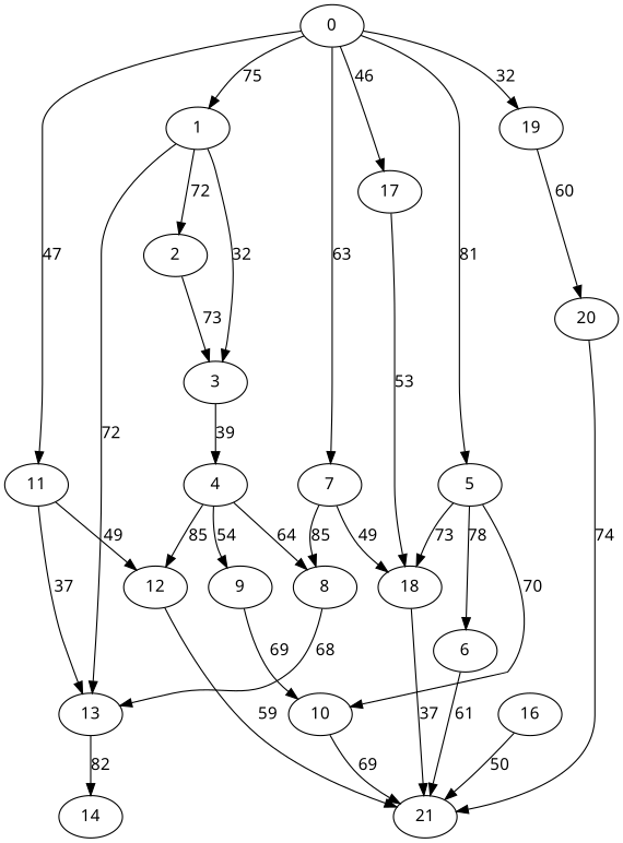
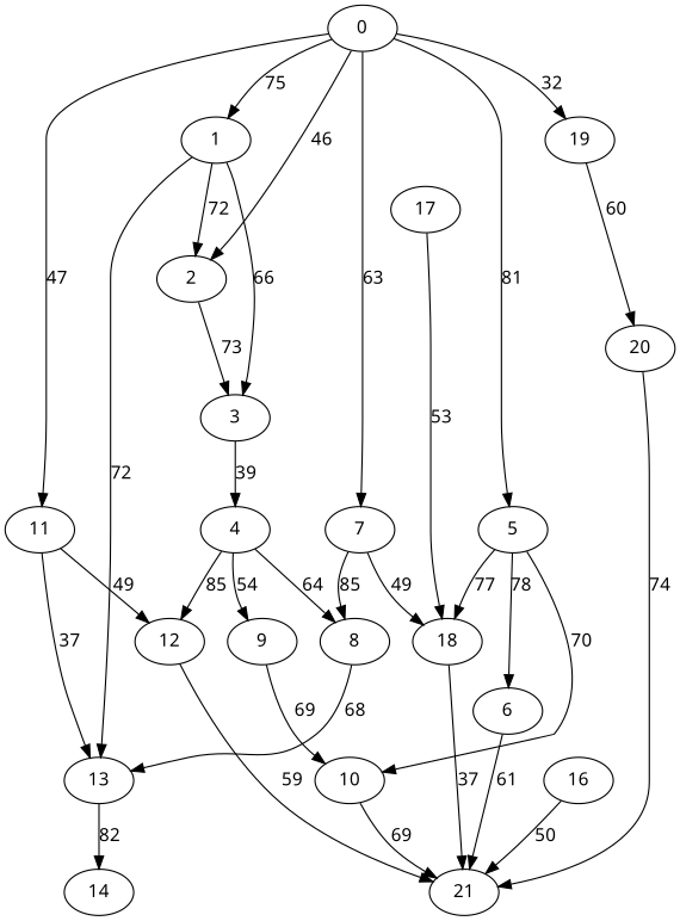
  digraph {
    fontname="Noto Sans"
    node [fontname="Noto Sans"]
    edge [fontname="Noto Sans"]
    0
    1
    5
    7
    11
    17
    19
    2
    3
    13
    18
    6
    10
    8
    12
    20
    4
    14
    21
    9
    16
    0 -> 1 [label=75]
    0 -> 5 [label=81]
    0 -> 7 [label=63]
    0 -> 11 [label=47]
-   0 -> 17 [label=46]
+   0 -> 2 [label=46]
    0 -> 19 [label=32]
    1 -> 2 [label=72]
-   1 -> 3 [label=32]
+   1 -> 3 [label=66]
    1 -> 13 [label=72]
-   5 -> 18 [label=73]
+   5 -> 18 [label=77]
    5 -> 6 [label=78]
    5 -> 10 [label=70]
    7 -> 18 [label=49]
    7 -> 8 [label=85]
    11 -> 13 [label=37]
    11 -> 12 [label=49]
    17 -> 18 [label=53]
    19 -> 20 [label=60]
    2 -> 3 [label=73]
    3 -> 4 [label=39]
    13 -> 14 [label=82]
    18 -> 21 [label=37]
    6 -> 21 [label=61]
    10 -> 21 [label=69]
    8 -> 13 [label=68]
    12 -> 21 [label=59]
    20 -> 21 [label=74]
    4 -> 8 [label=64]
    4 -> 12 [label=85]
    4 -> 9 [label=54]
    9 -> 10 [label=69]
    16 -> 21 [label=50]
  }
